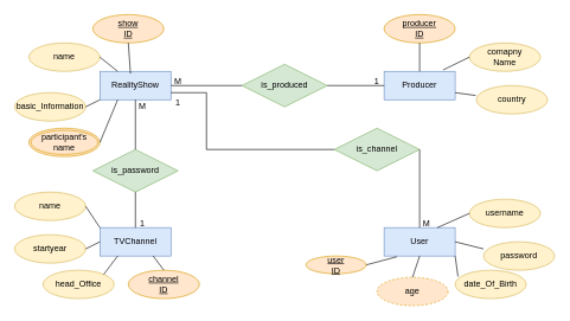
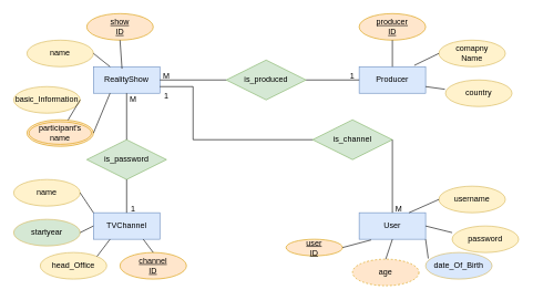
  <mxCell id="0" />
  <mxCell id="1" parent="0" />
  <mxCell id="2" value="RealityShow" style="whiteSpace=wrap;html=1;align=center;fillColor=#dae8fc;strokeColor=#6c8ebf;" vertex="1" parent="1"><mxGeometry x="140" y="100" width="100" height="40" as="geometry" /></mxCell>
  <mxCell id="3" value="Producer" style="whiteSpace=wrap;html=1;align=center;fillColor=#dae8fc;strokeColor=#6c8ebf;" vertex="1" parent="1"><mxGeometry x="540" y="100" width="100" height="40" as="geometry" /></mxCell>
  <mxCell id="4" value="TVChannel" style="whiteSpace=wrap;html=1;align=center;fillColor=#dae8fc;strokeColor=#6c8ebf;" vertex="1" parent="1"><mxGeometry x="140" y="320" width="100" height="40" as="geometry" /></mxCell>
  <mxCell id="5" value="User" style="whiteSpace=wrap;html=1;align=center;fillColor=#dae8fc;strokeColor=#6c8ebf;" vertex="1" parent="1"><mxGeometry x="540" y="320" width="100" height="40" as="geometry" /></mxCell>
  <mxCell id="6" value="show&lt;br&gt;ID" style="ellipse;whiteSpace=wrap;html=1;align=center;fontStyle=4;fillColor=#ffe6cc;strokeColor=#d79b00;" vertex="1" parent="1"><mxGeometry x="130" y="20" width="100" height="40" as="geometry" /></mxCell>
  <mxCell id="7" value="user&lt;br&gt;ID" style="ellipse;whiteSpace=wrap;html=1;align=center;fontStyle=4;fillColor=#ffe6cc;strokeColor=#d79b00;" vertex="1" parent="1"><mxGeometry x="430" y="360" width="85" height="25" as="geometry" /></mxCell>
  <mxCell id="8" value="channel&lt;br&gt;ID" style="ellipse;whiteSpace=wrap;html=1;align=center;fontStyle=4;fillColor=#ffe6cc;strokeColor=#d79b00;" vertex="1" parent="1"><mxGeometry x="180" y="380" width="100" height="40" as="geometry" /></mxCell>
  <mxCell id="9" value="producer&lt;br&gt;ID" style="ellipse;whiteSpace=wrap;html=1;align=center;fontStyle=4;fillColor=#ffe6cc;strokeColor=#d79b00;" vertex="1" parent="1"><mxGeometry x="540" y="20" width="100" height="40" as="geometry" /></mxCell>
  <mxCell id="10" value="name" style="ellipse;whiteSpace=wrap;html=1;align=center;fillColor=#fff2cc;strokeColor=#d6b656;" vertex="1" parent="1"><mxGeometry y="60" width="100" height="40" as="geometry" x="40" /></mxCell>
  <mxCell id="11" value="name" style="ellipse;whiteSpace=wrap;html=1;align=center;fillColor=#fff2cc;strokeColor=#d6b656;" vertex="1" parent="1"><mxGeometry x="20" y="270" width="100" height="40" as="geometry" /></mxCell>
- <mxCell id="12" value="startyear" style="ellipse;whiteSpace=wrap;html=1;align=center;fillColor=#fff2cc;strokeColor=#d6b656;" vertex="1" parent="1"><mxGeometry x="20" y="330" width="100" height="40" as="geometry" /></mxCell>
+ <mxCell id="12" value="startyear" style="ellipse;whiteSpace=wrap;html=1;align=center;fillColor=#d5e8d4;strokeColor=#d6b656;" vertex="1" parent="1"><mxGeometry x="20" y="330" width="100" height="40" as="geometry" /></mxCell>
  <mxCell id="13" value="head_Office" style="ellipse;whiteSpace=wrap;html=1;align=center;fillColor=#fff2cc;strokeColor=#d6b656;" vertex="1" parent="1"><mxGeometry x="60" y="380" width="100" height="40" as="geometry" /></mxCell>
  <mxCell id="14" value="username" style="ellipse;whiteSpace=wrap;html=1;align=center;fillColor=#fff2cc;strokeColor=#d6b656;" vertex="1" parent="1"><mxGeometry x="660" y="280" width="100" height="40" as="geometry" /></mxCell>
  <mxCell id="15" value="password" style="ellipse;whiteSpace=wrap;html=1;align=center;fillColor=#fff2cc;strokeColor=#d6b656;" vertex="1" parent="1"><mxGeometry x="680" y="340" width="100" height="40" as="geometry" /></mxCell>
- <mxCell id="16" value="date_Of_Birth" style="ellipse;whiteSpace=wrap;html=1;align=center;fillColor=#fff2cc;strokeColor=#d6b656;" vertex="1" parent="1"><mxGeometry x="640" y="380" width="100" height="40" as="geometry" /></mxCell>
+ <mxCell id="16" value="date_Of_Birth" style="ellipse;whiteSpace=wrap;html=1;align=center;fillColor=#dae8fc;strokeColor=#d6b656;" vertex="1" parent="1"><mxGeometry x="640" y="380" width="100" height="40" as="geometry" /></mxCell>
  <mxCell id="17" value="age" style="ellipse;whiteSpace=wrap;html=1;align=center;dashed=1;fillColor=#ffe6cc;strokeColor=#d79b00;" vertex="1" parent="1"><mxGeometry x="530" y="390" width="100" height="40" as="geometry" /></mxCell>
  <mxCell id="18" value="basic_Information" style="ellipse;whiteSpace=wrap;html=1;align=center;fillColor=#fff2cc;strokeColor=#d6b656;" vertex="1" parent="1"><mxGeometry x="20" y="130" width="100" height="40" as="geometry" /></mxCell>
  <mxCell id="19" value="participant's&lt;br&gt;name" style="ellipse;shape=doubleEllipse;margin=3;whiteSpace=wrap;html=1;align=center;fillColor=#ffe6cc;strokeColor=#d79b00;" vertex="1" parent="1"><mxGeometry y="180" width="100" height="40" as="geometry" x="40" /></mxCell>
  <mxCell id="20" value="comapny&lt;br&gt;Name" style="ellipse;whiteSpace=wrap;html=1;align=center;fillColor=#fff2cc;strokeColor=#d6b656;" vertex="1" parent="1"><mxGeometry x="660" y="60" width="100" height="40" as="geometry" /></mxCell>
  <mxCell id="21" value="country" style="ellipse;whiteSpace=wrap;html=1;align=center;fillColor=#fff2cc;strokeColor=#d6b656;" vertex="1" parent="1"><mxGeometry x="670" y="120" width="100" height="40" as="geometry" /></mxCell>
  <mxCell id="22" value="is_produced" style="shape=rhombus;perimeter=rhombusPerimeter;whiteSpace=wrap;html=1;align=center;fillColor=#d5e8d4;strokeColor=#82b366;" vertex="1" parent="1"><mxGeometry x="340" y="90" width="120" height="60" as="geometry" /></mxCell>
  <mxCell id="23" value="is_password" style="shape=rhombus;perimeter=rhombusPerimeter;whiteSpace=wrap;html=1;align=center;fillColor=#d5e8d4;strokeColor=#82b366;" vertex="1" parent="1"><mxGeometry x="130" y="210" width="120" height="60" as="geometry" /></mxCell>
  <mxCell id="24" value="is_channel" style="shape=rhombus;perimeter=rhombusPerimeter;whiteSpace=wrap;html=1;align=center;fillColor=#d5e8d4;strokeColor=#82b366;" vertex="1" parent="1"><mxGeometry x="470" y="180" width="120" height="60" as="geometry" /></mxCell>
  <mxCell id="25" value="" style="endArrow=none;html=1;rounded=0;exitX=1;exitY=0.5;exitDx=0;exitDy=0;entryX=0;entryY=0.5;entryDx=0;entryDy=0;" edge="1" parent="1" source="2" target="22"><mxGeometry relative="1" as="geometry"><mxPoint x="240" y="160" as="sourcePoint" /><mxPoint x="400" y="160" as="targetPoint" /></mxGeometry></mxCell>
  <mxCell id="26" value="" style="endArrow=none;html=1;rounded=0;exitX=1;exitY=0.5;exitDx=0;exitDy=0;entryX=0;entryY=0.5;entryDx=0;entryDy=0;" edge="1" parent="1" source="22" target="3"><mxGeometry relative="1" as="geometry"><mxPoint x="450" y="190" as="sourcePoint" /><mxPoint x="610" y="190" as="targetPoint" /></mxGeometry></mxCell>
  <mxCell id="27" value="" style="endArrow=none;html=1;rounded=0;exitX=0.5;exitY=1;exitDx=0;exitDy=0;entryX=0.5;entryY=0;entryDx=0;entryDy=0;" edge="1" parent="1" source="2" target="23"><mxGeometry relative="1" as="geometry"><mxPoint x="260" y="190" as="sourcePoint" /><mxPoint x="420" y="190" as="targetPoint" /></mxGeometry></mxCell>
  <mxCell id="28" value="" style="endArrow=none;html=1;rounded=0;exitX=0.5;exitY=1;exitDx=0;exitDy=0;entryX=0.5;entryY=0;entryDx=0;entryDy=0;" edge="1" parent="1" source="23" target="4"><mxGeometry relative="1" as="geometry"><mxPoint x="260" y="290" as="sourcePoint" /><mxPoint x="420" y="290" as="targetPoint" /></mxGeometry></mxCell>
  <mxCell id="29" value="" style="endArrow=none;html=1;rounded=0;exitX=1;exitY=0.75;exitDx=0;exitDy=0;entryX=0;entryY=0.5;entryDx=0;entryDy=0;" edge="1" parent="1" source="2" target="24"><mxGeometry relative="1" as="geometry"><mxPoint x="270" y="180" as="sourcePoint" /><mxPoint x="430" y="180" as="targetPoint" /><Array as="points"><mxPoint x="290" y="130" /><mxPoint x="290" y="210" /></Array></mxGeometry></mxCell>
  <mxCell id="30" value="" style="endArrow=none;html=1;rounded=0;exitX=1;exitY=0.5;exitDx=0;exitDy=0;entryX=0.5;entryY=0;entryDx=0;entryDy=0;" edge="1" parent="1" source="24" target="5"><mxGeometry relative="1" as="geometry"><mxPoint x="520" y="280" as="sourcePoint" /><mxPoint x="680" y="280" as="targetPoint" /></mxGeometry></mxCell>
  <mxCell id="31" value="" style="endArrow=none;html=1;rounded=0;exitX=0.75;exitY=1;exitDx=0;exitDy=0;entryX=0.5;entryY=0;entryDx=0;entryDy=0;" edge="1" parent="1" source="4" target="8"><mxGeometry relative="1" as="geometry"><mxPoint x="280" y="380" as="sourcePoint" /><mxPoint x="440" y="380" as="targetPoint" /></mxGeometry></mxCell>
  <mxCell id="32" value="" style="endArrow=none;html=1;rounded=0;exitX=1;exitY=0.5;exitDx=0;exitDy=0;entryX=0;entryY=0;entryDx=0;entryDy=0;" edge="1" parent="1" source="11" target="4"><mxGeometry relative="1" as="geometry"><mxPoint x="200" y="280" as="sourcePoint" /><mxPoint x="200" y="330" as="targetPoint" /></mxGeometry></mxCell>
  <mxCell id="33" value="" style="endArrow=none;html=1;rounded=0;exitX=1;exitY=0.5;exitDx=0;exitDy=0;entryX=0;entryY=0.5;entryDx=0;entryDy=0;" edge="1" parent="1" source="12" target="4"><mxGeometry relative="1" as="geometry"><mxPoint x="210" y="290" as="sourcePoint" /><mxPoint x="210" y="340" as="targetPoint" /></mxGeometry></mxCell>
  <mxCell id="34" value="" style="endArrow=none;html=1;rounded=0;exitX=1;exitY=0;exitDx=0;exitDy=0;entryX=0.25;entryY=1;entryDx=0;entryDy=0;" edge="1" parent="1" source="13" target="4"><mxGeometry relative="1" as="geometry"><mxPoint x="220" y="300" as="sourcePoint" /><mxPoint x="220" y="350" as="targetPoint" /></mxGeometry></mxCell>
  <mxCell id="35" value="" style="endArrow=none;html=1;rounded=0;exitX=0.5;exitY=1;exitDx=0;exitDy=0;entryX=0.43;entryY=0.075;entryDx=0;entryDy=0;entryPerimeter=0;" edge="1" parent="1" source="6" target="2"><mxGeometry relative="1" as="geometry"><mxPoint x="200" y="150" as="sourcePoint" /><mxPoint x="200" y="220" as="targetPoint" /></mxGeometry></mxCell>
  <mxCell id="36" value="" style="endArrow=none;html=1;rounded=0;exitX=1;exitY=0.5;exitDx=0;exitDy=0;entryX=0.25;entryY=0;entryDx=0;entryDy=0;" edge="1" parent="1" source="10" target="2"><mxGeometry relative="1" as="geometry"><mxPoint x="190" y="70" as="sourcePoint" /><mxPoint x="193" y="113" as="targetPoint" /></mxGeometry></mxCell>
- <mxCell id="37" value="" style="endArrow=none;html=1;rounded=0;exitX=1;exitY=0.5;exitDx=0;exitDy=0;entryX=0;entryY=1;entryDx=0;entryDy=0;" edge="1" parent="1" source="18" target="2"><mxGeometry relative="1" as="geometry"><mxPoint x="200" y="80" as="sourcePoint" /><mxPoint x="203" y="123" as="targetPoint" /></mxGeometry></mxCell>
+ <mxCell id="37" value="" style="endArrow=none;html=1;rounded=0;exitX=1;exitY=0.5;exitDx=0;exitDy=0;" edge="1" parent="1" source="18" target="19"><mxGeometry relative="1" as="geometry"><mxPoint x="200" y="80" as="sourcePoint" /><mxPoint x="203" y="123" as="targetPoint" /></mxGeometry></mxCell>
  <mxCell id="38" value="" style="endArrow=none;html=1;rounded=0;exitX=1;exitY=0.5;exitDx=0;exitDy=0;entryX=0.25;entryY=1;entryDx=0;entryDy=0;" edge="1" parent="1" source="19" target="2"><mxGeometry relative="1" as="geometry"><mxPoint x="210" y="90" as="sourcePoint" /><mxPoint x="213" y="133" as="targetPoint" /></mxGeometry></mxCell>
  <mxCell id="39" value="" style="endArrow=none;html=1;rounded=0;exitX=0.5;exitY=1;exitDx=0;exitDy=0;entryX=0.5;entryY=0;entryDx=0;entryDy=0;" edge="1" parent="1" source="9" target="3"><mxGeometry relative="1" as="geometry"><mxPoint x="470" y="130" as="sourcePoint" /><mxPoint x="550" y="130" as="targetPoint" /></mxGeometry></mxCell>
  <mxCell id="40" value="" style="endArrow=none;html=1;rounded=0;exitX=0;exitY=0.5;exitDx=0;exitDy=0;entryX=0.83;entryY=-0.05;entryDx=0;entryDy=0;entryPerimeter=0;" edge="1" parent="1" source="20" target="3"><mxGeometry relative="1" as="geometry"><mxPoint x="600" y="70" as="sourcePoint" /><mxPoint x="600" y="110" as="targetPoint" /></mxGeometry></mxCell>
  <mxCell id="41" value="" style="endArrow=none;html=1;rounded=0;exitX=-0.01;exitY=0.35;exitDx=0;exitDy=0;exitPerimeter=0;" edge="1" parent="1" source="21"><mxGeometry relative="1" as="geometry"><mxPoint x="610" y="80" as="sourcePoint" /><mxPoint x="640" y="130" as="targetPoint" /></mxGeometry></mxCell>
  <mxCell id="42" value="" style="endArrow=none;html=1;rounded=0;exitX=0;exitY=0.5;exitDx=0;exitDy=0;entryX=0.75;entryY=0;entryDx=0;entryDy=0;" edge="1" parent="1" source="14" target="5"><mxGeometry relative="1" as="geometry"><mxPoint x="610" y="270" as="sourcePoint" /><mxPoint x="610" y="310" as="targetPoint" /></mxGeometry></mxCell>
  <mxCell id="43" value="" style="endArrow=none;html=1;rounded=0;exitX=0;exitY=0.25;exitDx=0;exitDy=0;entryX=1;entryY=0.5;entryDx=0;entryDy=0;exitPerimeter=0;" edge="1" parent="1" source="15" target="5"><mxGeometry relative="1" as="geometry"><mxPoint x="620" y="280" as="sourcePoint" /><mxPoint x="620" y="320" as="targetPoint" /></mxGeometry></mxCell>
  <mxCell id="44" value="" style="endArrow=none;html=1;rounded=0;exitX=0.04;exitY=0.225;exitDx=0;exitDy=0;exitPerimeter=0;" edge="1" parent="1" source="16"><mxGeometry relative="1" as="geometry"><mxPoint x="630" y="290" as="sourcePoint" /><mxPoint x="640" y="360" as="targetPoint" /></mxGeometry></mxCell>
  <mxCell id="45" value="" style="endArrow=none;html=1;rounded=0;exitX=0.5;exitY=0;exitDx=0;exitDy=0;entryX=0.5;entryY=1;entryDx=0;entryDy=0;" edge="1" parent="1" source="17" target="5"><mxGeometry relative="1" as="geometry"><mxPoint x="640" y="300" as="sourcePoint" /><mxPoint x="640" y="340" as="targetPoint" /></mxGeometry></mxCell>
  <mxCell id="46" value="" style="endArrow=none;html=1;rounded=0;exitX=1;exitY=0.5;exitDx=0;exitDy=0;entryX=0.18;entryY=1.025;entryDx=0;entryDy=0;entryPerimeter=0;" edge="1" parent="1" source="7" target="5"><mxGeometry relative="1" as="geometry"><mxPoint x="650" y="310" as="sourcePoint" /><mxPoint x="650" y="350" as="targetPoint" /></mxGeometry></mxCell>
  <mxCell id="47" value="M" style="text;html=1;strokeColor=none;fillColor=none;align=center;verticalAlign=middle;whiteSpace=wrap;rounded=0;" vertex="1" parent="1"><mxGeometry x="220" y="100" width="60" height="30" as="geometry" /></mxCell>
  <mxCell id="48" value="M" style="text;html=1;strokeColor=none;fillColor=none;align=center;verticalAlign=middle;whiteSpace=wrap;rounded=0;" vertex="1" parent="1"><mxGeometry x="170" y="135" width="60" height="30" as="geometry" /></mxCell>
  <mxCell id="49" value="M" style="text;html=1;strokeColor=none;fillColor=none;align=center;verticalAlign=middle;whiteSpace=wrap;rounded=0;" vertex="1" parent="1"><mxGeometry x="570" y="300" width="60" height="30" as="geometry" /></mxCell>
  <mxCell id="50" value="1" style="text;html=1;strokeColor=none;fillColor=none;align=center;verticalAlign=middle;whiteSpace=wrap;rounded=0;" vertex="1" parent="1"><mxGeometry x="500" y="100" width="60" height="30" as="geometry" /></mxCell>
  <mxCell id="51" value="1" style="text;html=1;strokeColor=none;fillColor=none;align=center;verticalAlign=middle;whiteSpace=wrap;rounded=0;" vertex="1" parent="1"><mxGeometry x="220" y="130" width="60" height="30" as="geometry" /></mxCell>
  <mxCell id="52" value="1" style="text;html=1;strokeColor=none;fillColor=none;align=center;verticalAlign=middle;whiteSpace=wrap;rounded=0;" vertex="1" parent="1"><mxGeometry x="170" y="300" width="60" height="30" as="geometry" /></mxCell>
